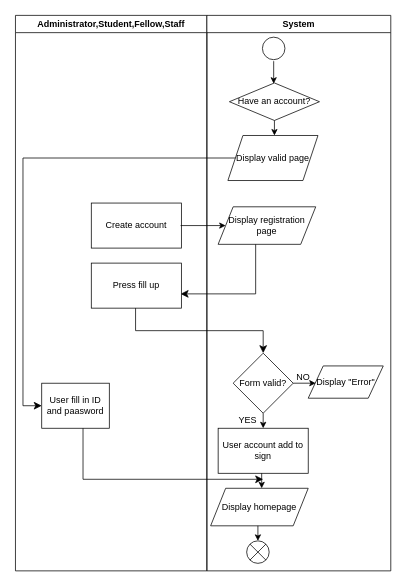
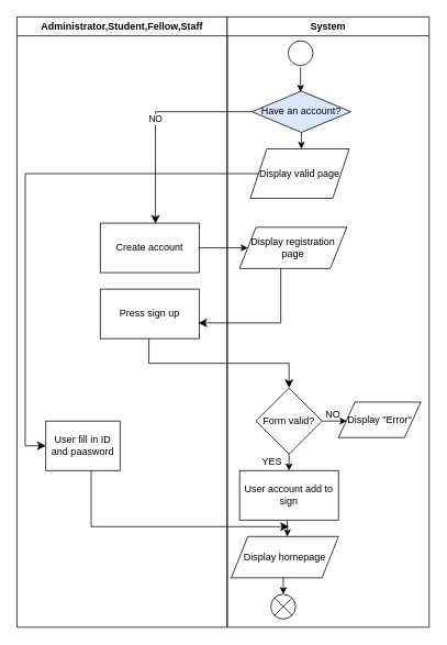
  <mxCell id="0" />
  <mxCell id="1" parent="0" />
  <mxCell id="2" value="" style="endArrow=classic;html=1;" edge="1" parent="1"><mxGeometry width="50" height="50" relative="1" as="geometry"><mxPoint x="364" y="81" as="sourcePoint" /><mxPoint x="364" y="111" as="targetPoint" /></mxGeometry></mxCell>
  <mxCell id="3" value="Create account" style="rounded=0;whiteSpace=wrap;html=1;" vertex="1" parent="1"><mxGeometry x="121" y="270" width="120" height="60" as="geometry" /></mxCell>
  <mxCell id="4" value="" style="endArrow=classic;html=1;" edge="1" parent="1"><mxGeometry width="50" height="50" relative="1" as="geometry"><mxPoint x="240" y="300" as="sourcePoint" /><mxPoint x="300" y="300" as="targetPoint" /></mxGeometry></mxCell>
  <mxCell id="5" value="Display registration page" style="shape=parallelogram;perimeter=parallelogramPerimeter;whiteSpace=wrap;html=1;fixedSize=1;" vertex="1" parent="1"><mxGeometry x="290" y="275" width="130" height="50" as="geometry" /></mxCell>
  <mxCell id="6" value="" style="edgeStyle=segmentEdgeStyle;endArrow=classic;html=1;curved=0;rounded=0;endSize=8;startSize=8;" edge="1" parent="1"><mxGeometry width="50" height="50" relative="1" as="geometry"><mxPoint x="340" y="325" as="sourcePoint" /><mxPoint x="240" y="391" as="targetPoint" /><Array as="points"><mxPoint x="340" y="391" /></Array></mxGeometry></mxCell>
- <mxCell id="7" value="Press fill up" style="rounded=0;whiteSpace=wrap;html=1;" vertex="1" parent="1"><mxGeometry x="121" y="350" width="120" height="60" as="geometry" /></mxCell>
+ <mxCell id="7" value="Press sign up" style="rounded=0;whiteSpace=wrap;html=1;" vertex="1" parent="1"><mxGeometry x="121" y="350" width="120" height="60" as="geometry" /></mxCell>
  <mxCell id="8" value="" style="edgeStyle=elbowEdgeStyle;elbow=vertical;endArrow=classic;html=1;curved=0;rounded=0;endSize=8;startSize=8;" edge="1" parent="1"><mxGeometry width="50" height="50" relative="1" as="geometry"><mxPoint x="180" y="410" as="sourcePoint" /><mxPoint x="350" y="470" as="targetPoint" /></mxGeometry></mxCell>
  <mxCell id="9" value="Form valid?" style="rhombus;whiteSpace=wrap;html=1;" vertex="1" parent="1"><mxGeometry x="310" y="470" width="80" height="80" as="geometry" /></mxCell>
  <mxCell id="10" value="" style="endArrow=classic;html=1;" edge="1" parent="1"><mxGeometry width="50" height="50" relative="1" as="geometry"><mxPoint x="390" y="510" as="sourcePoint" /><mxPoint x="420" y="510" as="targetPoint" /></mxGeometry></mxCell>
  <mxCell id="11" value="NO" style="text;html=1;align=center;verticalAlign=middle;resizable=0;points=[];autosize=1;strokeColor=none;fillColor=none;" vertex="1" parent="1"><mxGeometry x="383" y="487" width="40" height="30" as="geometry" /></mxCell>
  <mxCell id="12" value="Display &quot;Error&quot;" style="shape=parallelogram;perimeter=parallelogramPerimeter;whiteSpace=wrap;html=1;fixedSize=1;" vertex="1" parent="1"><mxGeometry x="410" y="487" width="100" height="43" as="geometry" /></mxCell>
  <mxCell id="13" value="" style="endArrow=classic;html=1;" edge="1" parent="1"><mxGeometry width="50" height="50" relative="1" as="geometry"><mxPoint x="350" y="550" as="sourcePoint" /><mxPoint x="350" y="570" as="targetPoint" /></mxGeometry></mxCell>
  <mxCell id="14" value="YES" style="text;html=1;align=center;verticalAlign=middle;resizable=0;points=[];autosize=1;strokeColor=none;fillColor=none;" vertex="1" parent="1"><mxGeometry x="304" y="545" width="50" height="30" as="geometry" /></mxCell>
  <mxCell id="15" value="User account add to sign" style="rounded=0;whiteSpace=wrap;html=1;" vertex="1" parent="1"><mxGeometry x="290" y="570" width="120" height="60" as="geometry" /></mxCell>
  <mxCell id="16" value="Display homepage" style="shape=parallelogram;perimeter=parallelogramPerimeter;whiteSpace=wrap;html=1;fixedSize=1;" vertex="1" parent="1"><mxGeometry x="280" y="650" width="130" height="50" as="geometry" /></mxCell>
  <mxCell id="17" value="" style="endArrow=classic;html=1;" edge="1" parent="1"><mxGeometry width="50" height="50" relative="1" as="geometry"><mxPoint x="348" y="630" as="sourcePoint" /><mxPoint x="348" y="650" as="targetPoint" /></mxGeometry></mxCell>
  <mxCell id="18" value="" style="endArrow=classic;html=1;" edge="1" parent="1"><mxGeometry width="50" height="50" relative="1" as="geometry"><mxPoint x="343" y="700" as="sourcePoint" /><mxPoint x="343" y="720" as="targetPoint" /></mxGeometry></mxCell>
  <mxCell id="19" value="" style="shape=sumEllipse;perimeter=ellipsePerimeter;whiteSpace=wrap;html=1;backgroundOutline=1;" vertex="1" parent="1"><mxGeometry x="328" y="720" width="30" height="30" as="geometry" /></mxCell>
  <mxCell id="20" value="Administrator,Student,Fellow,Staff" style="swimlane;whiteSpace=wrap;html=1;" vertex="1" parent="1"><mxGeometry x="20" y="20" width="255" height="740" as="geometry" /></mxCell>
  <mxCell id="21" value="User fill in ID and paasword" style="rounded=0;whiteSpace=wrap;html=1;" vertex="1" parent="20"><mxGeometry x="35" y="490" width="90" height="60" as="geometry" /></mxCell>
  <mxCell id="22" value="System" style="swimlane;whiteSpace=wrap;html=1;" vertex="1" parent="1"><mxGeometry x="275" y="20" width="245" height="740" as="geometry" /></mxCell>
  <mxCell id="23" value="Display valid page" style="shape=parallelogram;perimeter=parallelogramPerimeter;whiteSpace=wrap;html=1;fixedSize=1;" vertex="1" parent="22"><mxGeometry x="28" y="160" width="120" height="60" as="geometry" /></mxCell>
- <mxCell id="24" value="Have an account?" style="rhombus;whiteSpace=wrap;html=1;" vertex="1" parent="22"><mxGeometry x="30" y="90" width="120" height="50" as="geometry" /></mxCell>
+ <mxCell id="24" value="Have an account?" style="rhombus;whiteSpace=wrap;html=1;fillColor=#dae8fc;" vertex="1" parent="22"><mxGeometry x="30" y="90" width="120" height="50" as="geometry" /></mxCell>
  <mxCell id="25" value="" style="ellipse;" vertex="1" parent="22"><mxGeometry x="74" y="29" width="30" height="30" as="geometry" /></mxCell>
  <mxCell id="26" value="" style="endArrow=classic;html=1;" edge="1" parent="22"><mxGeometry width="50" height="50" relative="1" as="geometry"><mxPoint x="90" y="140" as="sourcePoint" /><mxPoint x="90" y="160" as="targetPoint" /></mxGeometry></mxCell>
  <mxCell id="27" value="" style="edgeStyle=elbowEdgeStyle;elbow=horizontal;endArrow=classic;html=1;curved=0;rounded=0;endSize=8;startSize=8;" edge="1" parent="22" source="21"><mxGeometry width="50" height="50" relative="1" as="geometry"><mxPoint x="-165" y="570" as="sourcePoint" /><mxPoint x="75" y="618" as="targetPoint" /><Array as="points"><mxPoint x="-165" y="610" /></Array></mxGeometry></mxCell>
+ <mxCell id="28" value="NO" style="edgeStyle=segmentEdgeStyle;endArrow=classic;html=1;curved=0;rounded=0;endSize=8;startSize=8;exitX=0;exitY=0.5;exitDx=0;exitDy=0;entryX=0.558;entryY=0.013;entryDx=0;entryDy=0;entryPerimeter=0;" edge="1" parent="1" source="24" target="3"><mxGeometry width="50" height="50" relative="1" as="geometry"><mxPoint x="248.996" y="135.002" as="sourcePoint" /><mxPoint x="115" y="275" as="targetPoint" /><Array as="points"><mxPoint x="188" y="135" /></Array></mxGeometry></mxCell>
  <mxCell id="29" value="" style="edgeStyle=elbowEdgeStyle;elbow=horizontal;endArrow=classic;html=1;curved=0;rounded=0;endSize=8;startSize=8;exitX=0;exitY=0.5;exitDx=0;exitDy=0;entryX=0;entryY=0.5;entryDx=0;entryDy=0;" edge="1" parent="1" source="23" target="21"><mxGeometry width="50" height="50" relative="1" as="geometry"><mxPoint x="260" y="210" as="sourcePoint" /><mxPoint x="45" y="520" as="targetPoint" /><Array as="points"><mxPoint x="30" y="490" /><mxPoint x="45" y="340" /><mxPoint x="50" y="170" /></Array></mxGeometry></mxCell>
